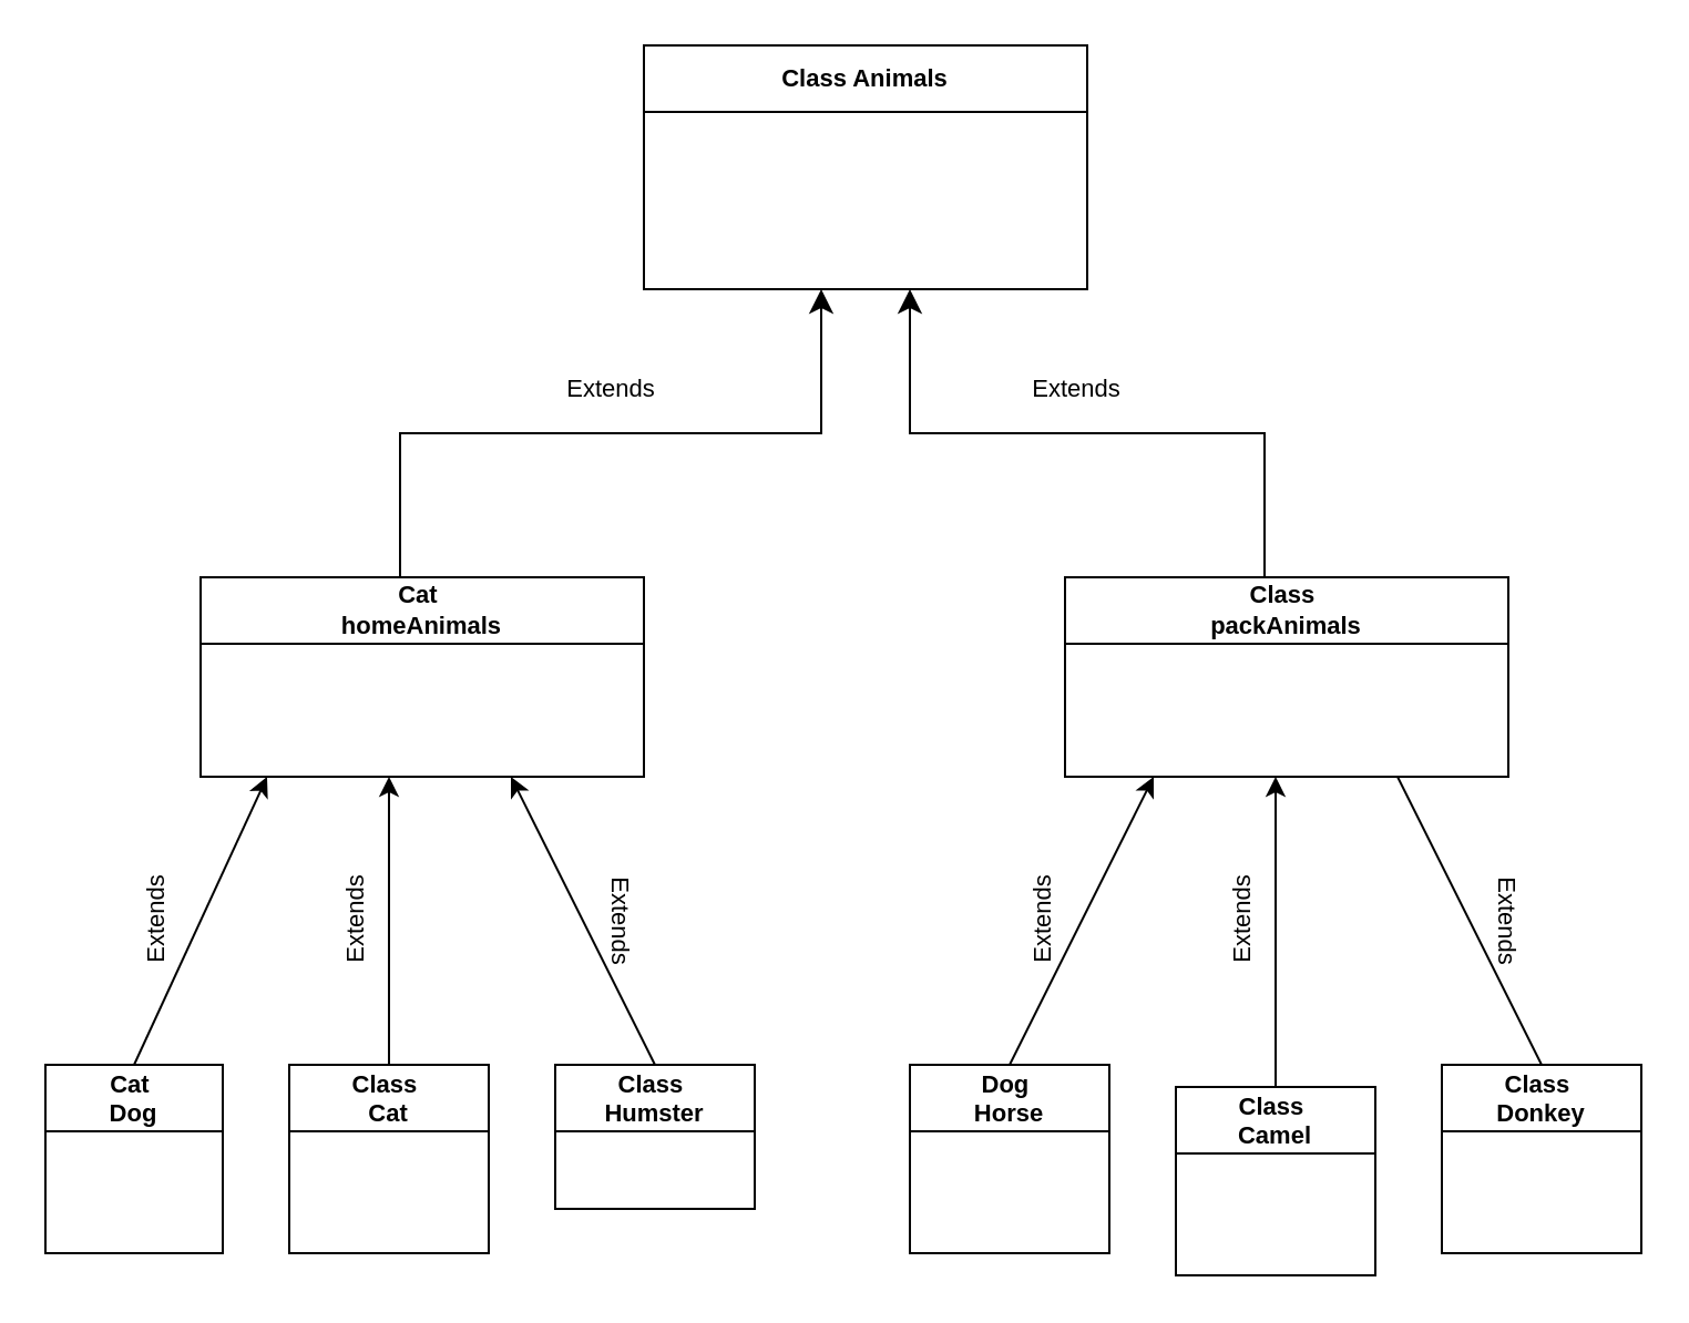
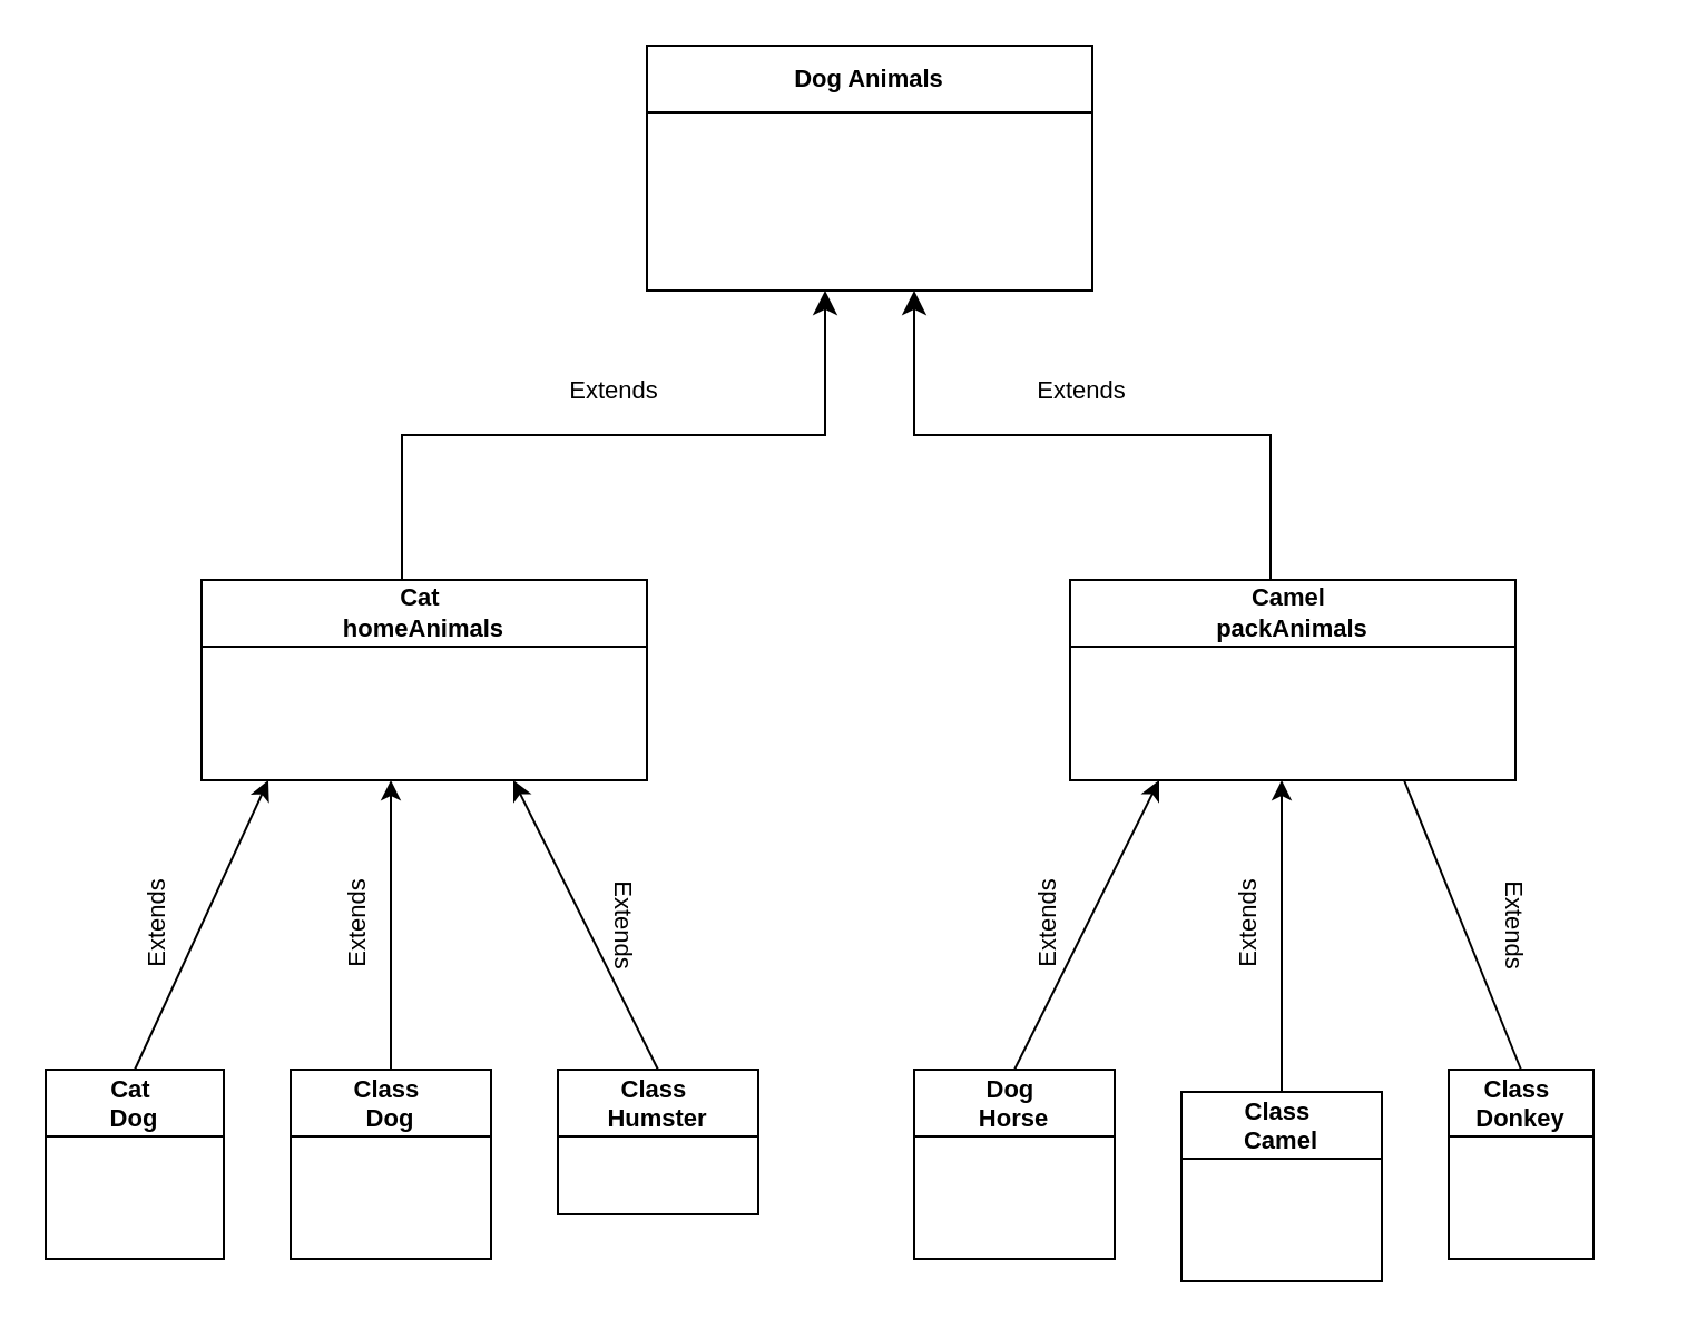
  <mxCell id="0" />
  <mxCell id="1" parent="0" />
  <mxCell id="2" style="edgeStyle=none;html=1;exitX=0.5;exitY=0;exitDx=0;exitDy=0;fontSize=11;" edge="1" parent="1" source="3"><mxGeometry relative="1" as="geometry"><mxPoint x="120" y="350" as="targetPoint" /></mxGeometry></mxCell>
  <mxCell id="3" value="Cat &#10;Dog" style="swimlane;fontSize=11;startSize=30;" vertex="1" parent="1"><mxGeometry x="20" y="480" width="80" height="85" as="geometry" /></mxCell>
  <mxCell id="4" style="edgeStyle=none;html=1;exitX=0.5;exitY=0;exitDx=0;exitDy=0;fontSize=11;" edge="1" parent="1" source="5"><mxGeometry relative="1" as="geometry"><mxPoint x="175" y="350" as="targetPoint" /></mxGeometry></mxCell>
- <mxCell id="5" value="Class &#10;Cat" style="swimlane;fontSize=11;startSize=30;" vertex="1" parent="1"><mxGeometry x="130" y="480" width="90" height="85" as="geometry" /></mxCell>
+ <mxCell id="5" value="Class &#10;Dog" style="swimlane;fontSize=11;startSize=30;" vertex="1" parent="1"><mxGeometry x="130" y="480" width="90" height="85" as="geometry" /></mxCell>
  <mxCell id="6" style="edgeStyle=none;html=1;exitX=0.5;exitY=0;exitDx=0;exitDy=0;fontSize=11;" edge="1" parent="1" source="7"><mxGeometry relative="1" as="geometry"><mxPoint x="230" y="350" as="targetPoint" /></mxGeometry></mxCell>
  <mxCell id="7" value="Class &#10;Humster" style="swimlane;fontSize=11;startSize=30;" vertex="1" parent="1"><mxGeometry x="250" y="480" width="90" height="65" as="geometry" /></mxCell>
  <mxCell id="8" style="edgeStyle=none;html=1;exitX=0.5;exitY=0;exitDx=0;exitDy=0;fontSize=11;" edge="1" parent="1" source="9"><mxGeometry relative="1" as="geometry"><mxPoint x="520" y="350" as="targetPoint" /></mxGeometry></mxCell>
  <mxCell id="9" value="Dog &#10;Horse" style="swimlane;fontSize=11;startSize=30;" vertex="1" parent="1"><mxGeometry x="410" y="480" width="90" height="85" as="geometry" /></mxCell>
  <mxCell id="10" style="edgeStyle=none;html=1;exitX=0.5;exitY=0;exitDx=0;exitDy=0;fontSize=11;" edge="1" parent="1" source="11"><mxGeometry relative="1" as="geometry"><mxPoint x="575" y="350" as="targetPoint" /></mxGeometry></mxCell>
  <mxCell id="11" value="Class &#10;Camel" style="swimlane;fontSize=11;startSize=30;" vertex="1" parent="1"><mxGeometry x="530" y="490" width="90" height="85" as="geometry" /></mxCell>
  <mxCell id="12" style="edgeStyle=none;html=1;exitX=0.5;exitY=0;exitDx=0;exitDy=0;entryX=0.75;entryY=1;entryDx=0;entryDy=0;fontSize=11;endArrow=none;" edge="1" parent="1" source="13" target="18"><mxGeometry relative="1" as="geometry" /></mxCell>
- <mxCell id="13" value="Class &#10;Donkey" style="swimlane;fontSize=11;startSize=30;" vertex="1" parent="1"><mxGeometry x="650" y="480" width="90" height="85" as="geometry" /></mxCell>
+ <mxCell id="13" value="Class &#10;Donkey" style="swimlane;fontSize=11;startSize=30;" vertex="1" parent="1"><mxGeometry x="650" y="480" width="65" height="85" as="geometry" /></mxCell>
  <mxCell id="14" value="Cat&amp;nbsp;&lt;br&gt;homeAnimals" style="swimlane;whiteSpace=wrap;html=1;fontSize=11;startSize=30;" vertex="1" parent="1"><mxGeometry x="90" y="260" width="200" height="90" as="geometry" /></mxCell>
  <mxCell id="15" value="Extends" style="text;html=1;align=center;verticalAlign=middle;resizable=0;points=[];autosize=1;strokeColor=none;fillColor=none;fontSize=11;rotation=270;" vertex="1" parent="1"><mxGeometry x="40" y="400" width="60" height="30" as="geometry" /></mxCell>
  <mxCell id="16" value="Extends" style="text;html=1;align=center;verticalAlign=middle;resizable=0;points=[];autosize=1;strokeColor=none;fillColor=none;fontSize=11;rotation=270;" vertex="1" parent="1"><mxGeometry x="130" y="400" width="60" height="30" as="geometry" /></mxCell>
  <mxCell id="17" value="Extends" style="text;html=1;align=center;verticalAlign=middle;resizable=0;points=[];autosize=1;strokeColor=none;fillColor=none;fontSize=11;rotation=90;" vertex="1" parent="1"><mxGeometry x="250" y="400" width="60" height="30" as="geometry" /></mxCell>
- <mxCell id="18" value="Class&amp;nbsp;&lt;br&gt;packAnimals" style="swimlane;whiteSpace=wrap;html=1;fontSize=11;startSize=30;" vertex="1" parent="1"><mxGeometry x="480" y="260" width="200" height="90" as="geometry" /></mxCell>
+ <mxCell id="18" value="Camel&amp;nbsp;&lt;br&gt;packAnimals" style="swimlane;whiteSpace=wrap;html=1;fontSize=11;startSize=30;" vertex="1" parent="1"><mxGeometry x="480" y="260" width="200" height="90" as="geometry" /></mxCell>
  <mxCell id="19" value="Extends" style="text;html=1;align=center;verticalAlign=middle;resizable=0;points=[];autosize=1;strokeColor=none;fillColor=none;fontSize=11;rotation=270;" vertex="1" parent="1"><mxGeometry x="440" y="400" width="60" height="30" as="geometry" /></mxCell>
  <mxCell id="20" value="Extends" style="text;html=1;align=center;verticalAlign=middle;resizable=0;points=[];autosize=1;strokeColor=none;fillColor=none;fontSize=11;rotation=270;" vertex="1" parent="1"><mxGeometry x="530" y="400" width="60" height="30" as="geometry" /></mxCell>
  <mxCell id="21" value="Extends" style="text;html=1;align=center;verticalAlign=middle;resizable=0;points=[];autosize=1;strokeColor=none;fillColor=none;fontSize=11;rotation=90;" vertex="1" parent="1"><mxGeometry x="650" y="400" width="60" height="30" as="geometry" /></mxCell>
- <mxCell id="22" value="Class Animals" style="swimlane;whiteSpace=wrap;html=1;fontSize=11;startSize=30;" vertex="1" parent="1"><mxGeometry x="290" y="20" width="200" height="110" as="geometry" /></mxCell>
+ <mxCell id="22" value="Dog Animals" style="swimlane;whiteSpace=wrap;html=1;fontSize=11;startSize=30;" vertex="1" parent="1"><mxGeometry x="290" y="20" width="200" height="110" as="geometry" /></mxCell>
  <mxCell id="23" value="" style="edgeStyle=elbowEdgeStyle;elbow=vertical;endArrow=classic;html=1;curved=0;rounded=0;endSize=8;startSize=8;fontSize=11;" edge="1" parent="1"><mxGeometry width="50" height="50" relative="1" as="geometry"><mxPoint x="180" y="260" as="sourcePoint" /><mxPoint x="370" y="130" as="targetPoint" /></mxGeometry></mxCell>
  <mxCell id="24" value="" style="edgeStyle=elbowEdgeStyle;elbow=vertical;endArrow=classic;html=1;curved=0;rounded=0;endSize=8;startSize=8;fontSize=11;" edge="1" parent="1"><mxGeometry width="50" height="50" relative="1" as="geometry"><mxPoint x="570" y="260" as="sourcePoint" /><mxPoint x="410" y="130" as="targetPoint" /></mxGeometry></mxCell>
  <mxCell id="25" value="Extends" style="text;html=1;align=center;verticalAlign=middle;resizable=0;points=[];autosize=1;strokeColor=none;fillColor=none;fontSize=11;rotation=0;" vertex="1" parent="1"><mxGeometry x="245" y="160" width="60" height="30" as="geometry" /></mxCell>
  <mxCell id="26" value="Extends" style="text;html=1;align=center;verticalAlign=middle;resizable=0;points=[];autosize=1;strokeColor=none;fillColor=none;fontSize=11;rotation=0;" vertex="1" parent="1"><mxGeometry x="455" y="160" width="60" height="30" as="geometry" /></mxCell>
